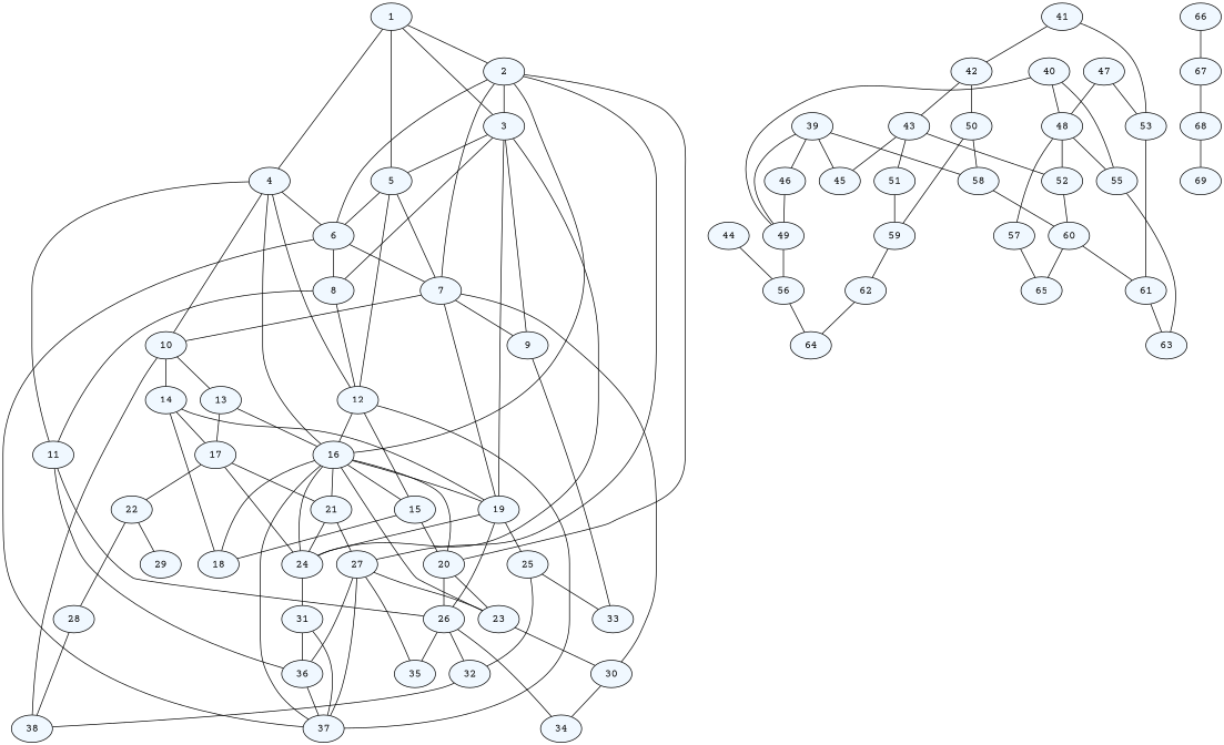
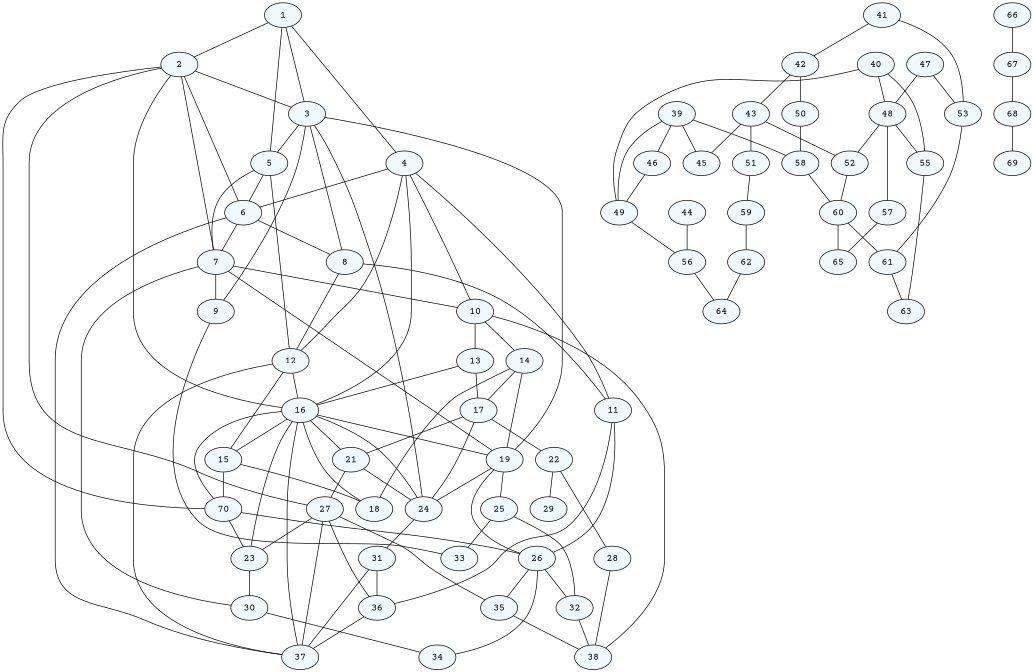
  graph {
    fontname="Courier Prime"
    node [fillcolor=aliceblue fontname="Courier Prime" style=filled]
    edge [fontname="Courier Prime"]
    1
    2
    3
    4
    5
    6
    7
    16
-   20
+   20 [label=70]
    27
    8
    9
    19
    24
    10
    11
    12
    37
    30
    15
    18
    21
    23
    26
    36
    35
    33
    25
    31
    13
    14
    38
    34
    17
    32
    22
    28
    29
    39
    45
    46
    49
    58
    56
    60
    40
    48
    55
    52
    57
    63
    41
    42
    53
    43
    50
    61
    51
    59
    44
    64
    47
    65
    62
    66
    67
    68
    69
    1 -- 2
    1 -- 3
    1 -- 4
    1 -- 5
    2 -- 3
    2 -- 6
    2 -- 7
    2 -- 16
    2 -- 20
    2 -- 27
    3 -- 5
    3 -- 8
    3 -- 9
    3 -- 19
    3 -- 24
    4 -- 6
    4 -- 16
    4 -- 10
    4 -- 11
    4 -- 12
    5 -- 6
    5 -- 7
    5 -- 12
    6 -- 7
    6 -- 8
    6 -- 37
    7 -- 9
    7 -- 19
    7 -- 10
    7 -- 30
    16 -- 20
    16 -- 19
    16 -- 24
    16 -- 37
    16 -- 15
    16 -- 18
    16 -- 21
    16 -- 23
    20 -- 23
    20 -- 26
    27 -- 37
    27 -- 23
    27 -- 36
    27 -- 35
    8 -- 11
    8 -- 12
    9 -- 33
    19 -- 24
    19 -- 26
    19 -- 25
    24 -- 31
    10 -- 13
    10 -- 14
    10 -- 38
    11 -- 26
    11 -- 36
    12 -- 16
    12 -- 37
    12 -- 15
    30 -- 34
    15 -- 20
    15 -- 18
    21 -- 27
    21 -- 24
    23 -- 30
    26 -- 35
    26 -- 34
    26 -- 32
    36 -- 37
+   35 -- 38
    25 -- 33
    25 -- 32
    31 -- 37
    31 -- 36
    13 -- 16
    13 -- 17
    14 -- 19
    14 -- 18
    14 -- 17
    17 -- 24
    17 -- 21
    17 -- 22
    32 -- 38
    22 -- 28
    22 -- 29
    28 -- 38
    39 -- 45
    39 -- 46
    39 -- 49
    39 -- 58
    46 -- 49
    49 -- 56
    58 -- 60
    56 -- 64
    60 -- 61
    60 -- 65
    40 -- 49
    40 -- 48
    40 -- 55
    48 -- 55
    48 -- 52
    48 -- 57
    55 -- 63
    52 -- 60
    57 -- 65
    41 -- 42
    41 -- 53
    42 -- 43
    42 -- 50
    53 -- 61
    43 -- 45
    43 -- 52
    43 -- 51
    50 -- 58
-   50 -- 59
    61 -- 63
    51 -- 59
    59 -- 62
    44 -- 56
    47 -- 48
    47 -- 53
    62 -- 64
    66 -- 67
    67 -- 68
    68 -- 69
  }
